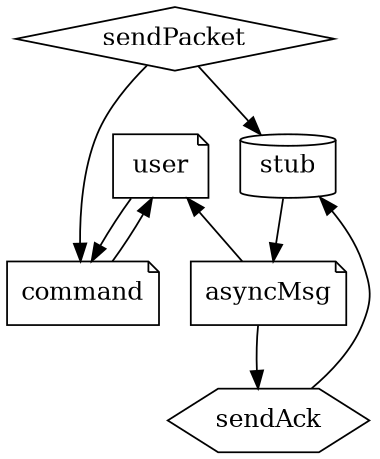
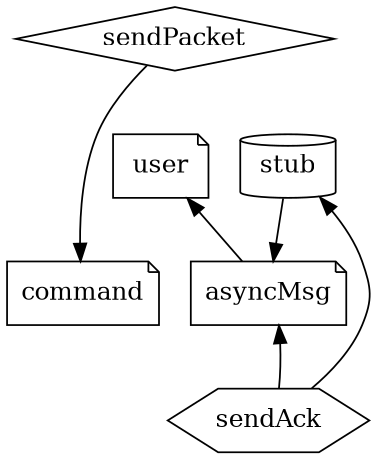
  digraph {
    node [shape=note]
    user
    stub [shape=cylinder]
    command
    asyncMsg
    sendPacket [shape=diamond]
    sendAck [shape=hexagon]
    subgraph sub_1 {
      rank=same
      user
      stub
    }
-   user -> command
    stub -> asyncMsg
-   command -> user
    asyncMsg -> user
-   asyncMsg -> sendAck
-   sendPacket -> stub
+   sendAck -> asyncMsg
    sendPacket -> command
    sendAck -> stub
  }
